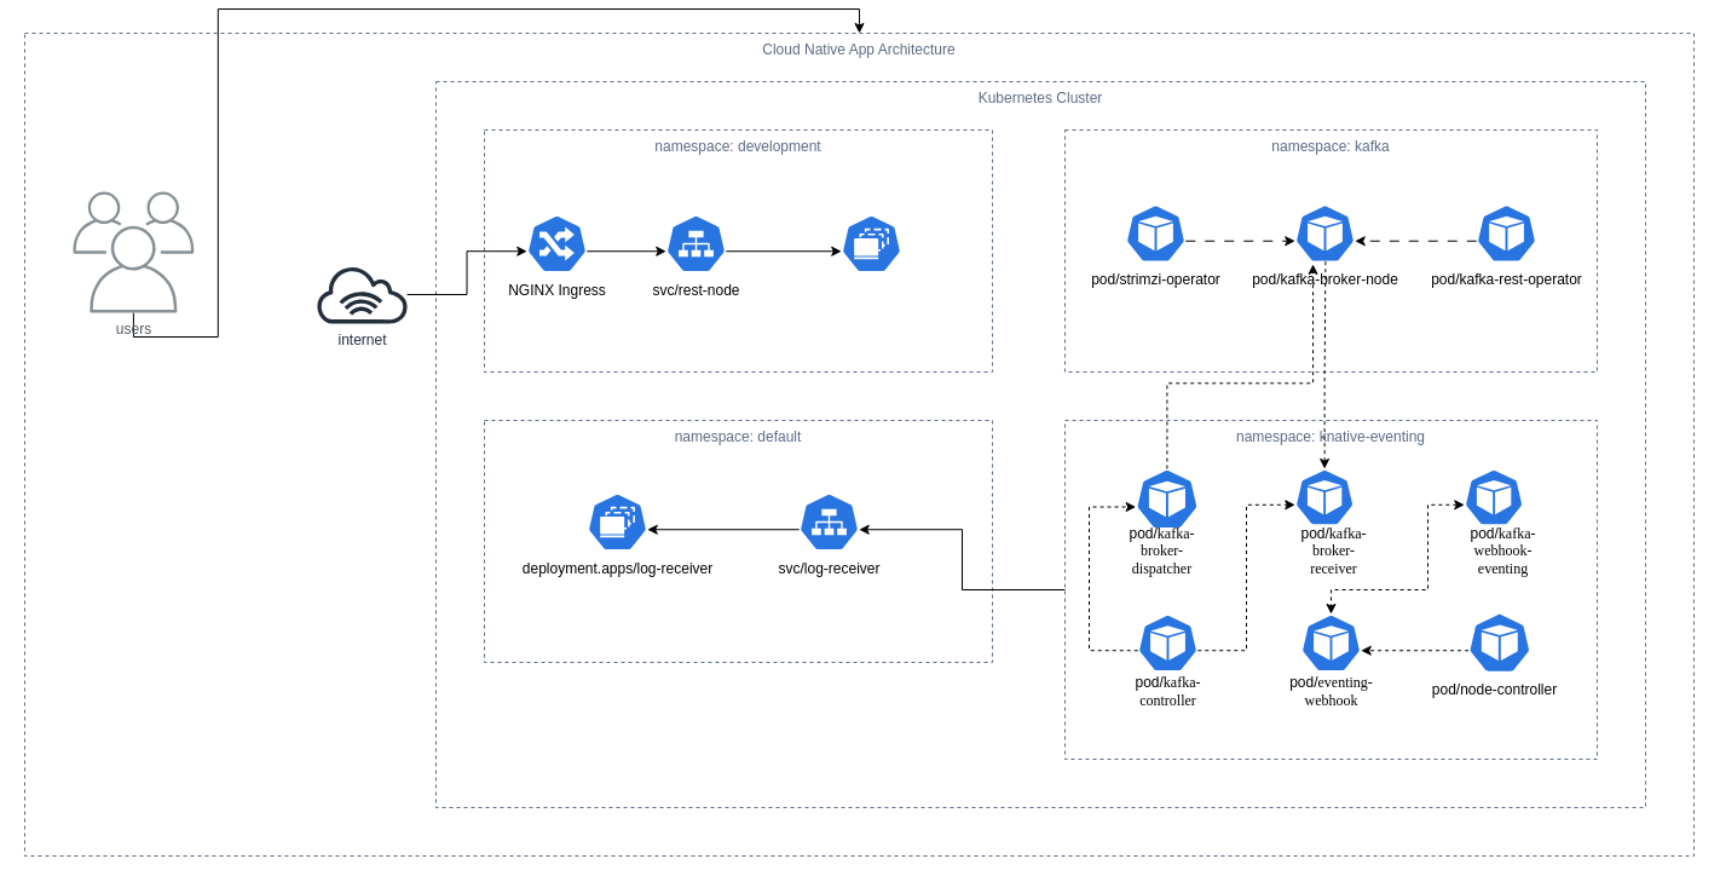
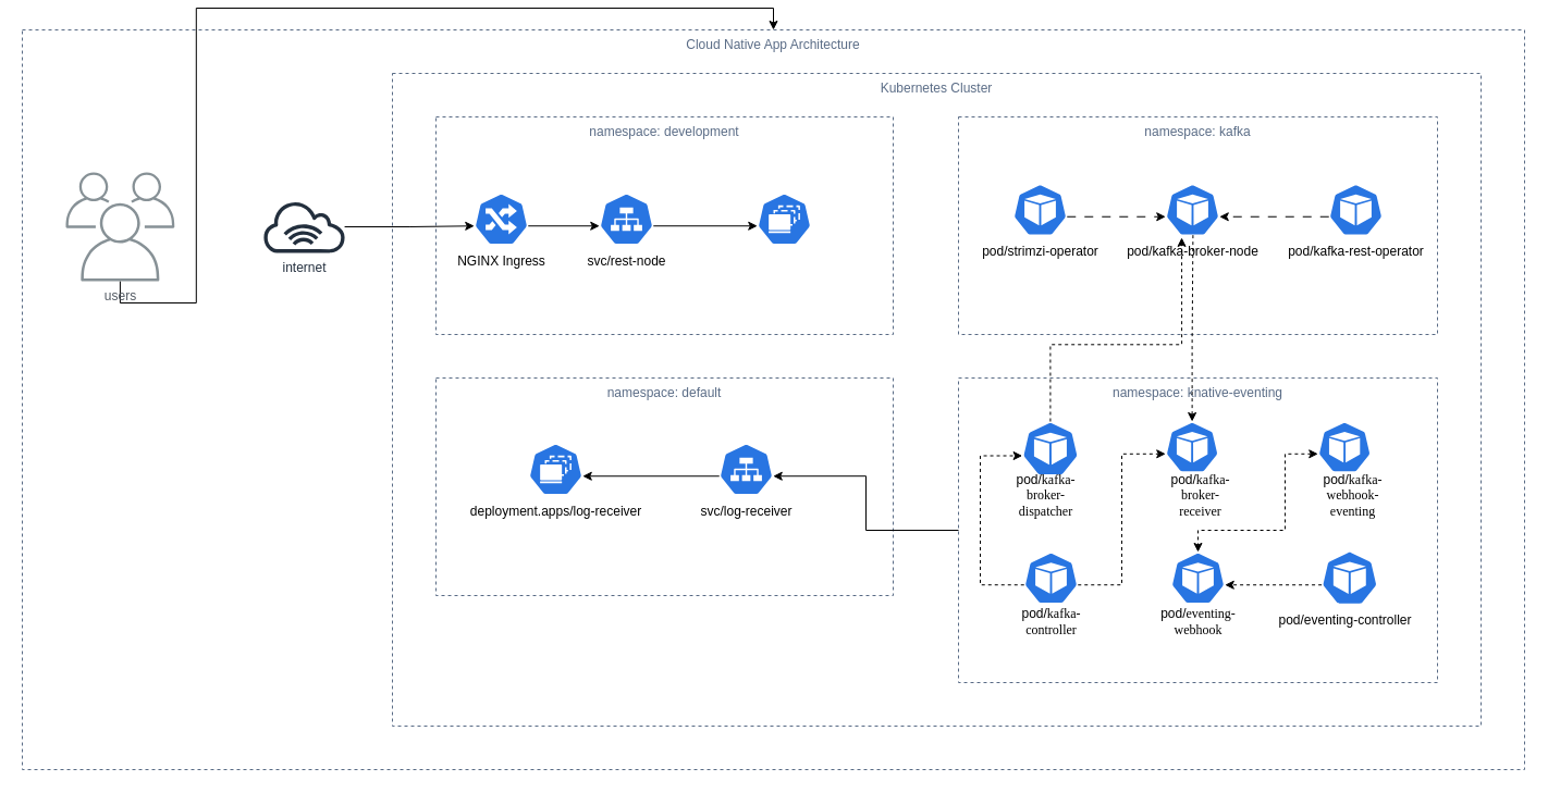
  <mxCell id="0" />
  <mxCell id="1" parent="0" />
  <mxCell id="2" value="Cloud Native App Architecture" style="fillColor=none;strokeColor=#5A6C86;dashed=1;verticalAlign=top;fontStyle=0;fontColor=#5A6C86;whiteSpace=wrap;html=1;" parent="1" vertex="1"><mxGeometry x="20" y="20" width="1380" height="680" as="geometry" /></mxCell>
  <mxCell id="3" style="edgeStyle=orthogonalEdgeStyle;rounded=0;orthogonalLoop=1;jettySize=auto;html=1;" parent="1" source="4" target="2" edge="1"><mxGeometry relative="1" as="geometry" /></mxCell>
  <mxCell id="4" value="users" style="sketch=0;outlineConnect=0;gradientColor=none;fontColor=#545B64;strokeColor=none;fillColor=#879196;dashed=0;verticalLabelPosition=bottom;verticalAlign=top;align=center;html=1;fontSize=12;fontStyle=0;aspect=fixed;shape=mxgraph.aws4.illustration_users;pointerEvents=1" parent="1" vertex="1"><mxGeometry x="59.9" y="151" width="100" height="100" as="geometry" /></mxCell>
  <mxCell id="5" value="Kubernetes Cluster" style="fillColor=none;strokeColor=#5A6C86;dashed=1;verticalAlign=top;fontStyle=0;fontColor=#5A6C86;whiteSpace=wrap;html=1;" parent="1" vertex="1"><mxGeometry x="360" y="60" width="1000" height="600" as="geometry" /></mxCell>
- <mxCell id="6" value="internet" style="sketch=0;outlineConnect=0;fontColor=#232F3E;gradientColor=none;fillColor=#232F3D;strokeColor=none;dashed=0;verticalLabelPosition=bottom;verticalAlign=top;align=center;html=1;fontSize=12;fontStyle=0;aspect=fixed;pointerEvents=1;shape=mxgraph.aws4.internet_alt1;" parent="1" vertex="1"><mxGeometry x="260" y="212" width="78" height="48" as="geometry" /></mxCell>
+ <mxCell id="6" value="internet" style="sketch=0;outlineConnect=0;fontColor=#232F3E;gradientColor=none;fillColor=#232F3D;strokeColor=none;dashed=0;verticalLabelPosition=bottom;verticalAlign=top;align=center;html=1;fontSize=12;fontStyle=0;aspect=fixed;pointerEvents=1;shape=mxgraph.aws4.internet_alt1;" parent="1" vertex="1"><mxGeometry x="240" y="177" width="78" height="48" as="geometry" /></mxCell>
  <mxCell id="7" value="namespace: development" style="fillColor=none;strokeColor=#5A6C86;dashed=1;verticalAlign=top;fontStyle=0;fontColor=#5A6C86;whiteSpace=wrap;html=1;" parent="1" vertex="1"><mxGeometry x="400" y="100" width="420" height="200" as="geometry" /></mxCell>
  <mxCell id="8" value="" style="group" parent="1" vertex="1" connectable="0"><mxGeometry x="410" y="170" width="100" height="78" as="geometry" /></mxCell>
  <mxCell id="9" value="" style="aspect=fixed;sketch=0;html=1;dashed=0;whitespace=wrap;fillColor=#2875E2;strokeColor=#ffffff;points=[[0.005,0.63,0],[0.1,0.2,0],[0.9,0.2,0],[0.5,0,0],[0.995,0.63,0],[0.72,0.99,0],[0.5,1,0],[0.28,0.99,0]];shape=mxgraph.kubernetes.icon2;prIcon=ing" parent="8" vertex="1"><mxGeometry x="25" width="50" height="48" as="geometry" /></mxCell>
  <mxCell id="10" value="NGINX Ingress" style="text;html=1;align=center;verticalAlign=middle;resizable=0;points=[];autosize=1;strokeColor=none;fillColor=none;" parent="8" vertex="1"><mxGeometry y="48" width="100" height="30" as="geometry" /></mxCell>
  <mxCell id="11" style="edgeStyle=orthogonalEdgeStyle;rounded=0;orthogonalLoop=1;jettySize=auto;html=1;entryX=0.005;entryY=0.63;entryDx=0;entryDy=0;entryPerimeter=0;" parent="1" source="6" target="9" edge="1"><mxGeometry relative="1" as="geometry" /></mxCell>
  <mxCell id="12" value="" style="group" parent="1" vertex="1" connectable="0"><mxGeometry x="520" y="170" width="110" height="78" as="geometry" /></mxCell>
  <mxCell id="13" value="" style="aspect=fixed;sketch=0;html=1;dashed=0;whitespace=wrap;fillColor=#2875E2;strokeColor=#ffffff;points=[[0.005,0.63,0],[0.1,0.2,0],[0.9,0.2,0],[0.5,0,0],[0.995,0.63,0],[0.72,0.99,0],[0.5,1,0],[0.28,0.99,0]];shape=mxgraph.kubernetes.icon2;prIcon=svc" parent="12" vertex="1"><mxGeometry x="30" width="50" height="48" as="geometry" /></mxCell>
  <mxCell id="14" value="svc/rest-node" style="text;html=1;align=center;verticalAlign=middle;resizable=0;points=[];autosize=1;strokeColor=none;fillColor=none;" parent="12" vertex="1"><mxGeometry y="48" width="110" height="30" as="geometry" /></mxCell>
  <mxCell id="15" value="" style="group" parent="1" vertex="1" connectable="0"><mxGeometry x="630" y="170" width="180" height="78" as="geometry" /></mxCell>
  <mxCell id="16" value="" style="aspect=fixed;sketch=0;html=1;dashed=0;whitespace=wrap;fillColor=#2875E2;strokeColor=#ffffff;points=[[0.005,0.63,0],[0.1,0.2,0],[0.9,0.2,0],[0.5,0,0],[0.995,0.63,0],[0.72,0.99,0],[0.5,1,0],[0.28,0.99,0]];shape=mxgraph.kubernetes.icon2;prIcon=ds" parent="15" vertex="1"><mxGeometry x="65" width="50" height="48" as="geometry" /></mxCell>
  <mxCell id="17" value="namespace: default" style="fillColor=none;strokeColor=#5A6C86;dashed=1;verticalAlign=top;fontStyle=0;fontColor=#5A6C86;whiteSpace=wrap;html=1;" parent="1" vertex="1"><mxGeometry x="400" y="340" width="420" height="200" as="geometry" /></mxCell>
  <mxCell id="18" value="" style="group" parent="1" vertex="1" connectable="0"><mxGeometry x="420" y="400" width="180" height="78" as="geometry" /></mxCell>
  <mxCell id="19" value="" style="aspect=fixed;sketch=0;html=1;dashed=0;whitespace=wrap;fillColor=#2875E2;strokeColor=#ffffff;points=[[0.005,0.63,0],[0.1,0.2,0],[0.9,0.2,0],[0.5,0,0],[0.995,0.63,0],[0.72,0.99,0],[0.5,1,0],[0.28,0.99,0]];shape=mxgraph.kubernetes.icon2;prIcon=ds" parent="18" vertex="1"><mxGeometry x="65" width="50" height="48" as="geometry" /></mxCell>
  <mxCell id="20" value="deployment.apps/log-receiver" style="text;html=1;align=center;verticalAlign=middle;resizable=0;points=[];autosize=1;strokeColor=none;fillColor=none;" parent="18" vertex="1"><mxGeometry y="48" width="180" height="30" as="geometry" /></mxCell>
  <mxCell id="21" style="edgeStyle=orthogonalEdgeStyle;rounded=0;orthogonalLoop=1;jettySize=auto;html=1;exitX=0.995;exitY=0.63;exitDx=0;exitDy=0;exitPerimeter=0;entryX=0.005;entryY=0.63;entryDx=0;entryDy=0;entryPerimeter=0;" parent="1" source="9" target="13" edge="1"><mxGeometry relative="1" as="geometry" /></mxCell>
  <mxCell id="22" style="edgeStyle=orthogonalEdgeStyle;rounded=0;orthogonalLoop=1;jettySize=auto;html=1;exitX=0.995;exitY=0.63;exitDx=0;exitDy=0;exitPerimeter=0;entryX=0.005;entryY=0.63;entryDx=0;entryDy=0;entryPerimeter=0;" parent="1" source="13" target="16" edge="1"><mxGeometry relative="1" as="geometry" /></mxCell>
  <mxCell id="23" value="" style="group" parent="1" vertex="1" connectable="0"><mxGeometry x="630" y="400" width="110" height="78" as="geometry" /></mxCell>
  <mxCell id="24" value="" style="aspect=fixed;sketch=0;html=1;dashed=0;whitespace=wrap;fillColor=#2875E2;strokeColor=#ffffff;points=[[0.005,0.63,0],[0.1,0.2,0],[0.9,0.2,0],[0.5,0,0],[0.995,0.63,0],[0.72,0.99,0],[0.5,1,0],[0.28,0.99,0]];shape=mxgraph.kubernetes.icon2;prIcon=svc" parent="23" vertex="1"><mxGeometry x="30" width="50" height="48" as="geometry" /></mxCell>
  <mxCell id="25" value="svc/log-receiver" style="text;html=1;align=center;verticalAlign=middle;resizable=0;points=[];autosize=1;strokeColor=none;fillColor=none;" parent="23" vertex="1"><mxGeometry y="48" width="110" height="30" as="geometry" /></mxCell>
  <mxCell id="26" style="edgeStyle=orthogonalEdgeStyle;rounded=0;orthogonalLoop=1;jettySize=auto;html=1;exitX=0.005;exitY=0.63;exitDx=0;exitDy=0;exitPerimeter=0;entryX=0.995;entryY=0.63;entryDx=0;entryDy=0;entryPerimeter=0;" parent="1" source="24" target="19" edge="1"><mxGeometry relative="1" as="geometry" /></mxCell>
  <mxCell id="27" value="namespace:&amp;nbsp;knative-eventing" style="fillColor=none;strokeColor=#5A6C86;dashed=1;verticalAlign=top;fontStyle=0;fontColor=#5A6C86;whiteSpace=wrap;html=1;" parent="1" vertex="1"><mxGeometry x="880" y="340" width="440" height="280" as="geometry" /></mxCell>
  <mxCell id="28" value="namespace: kafka" style="fillColor=none;strokeColor=#5A6C86;dashed=1;verticalAlign=top;fontStyle=0;fontColor=#5A6C86;whiteSpace=wrap;html=1;" parent="1" vertex="1"><mxGeometry x="880" y="100" width="440" height="200" as="geometry" /></mxCell>
  <mxCell id="29" value="" style="group" parent="1" vertex="1" connectable="0"><mxGeometry x="880" y="161.5" width="150" height="77" as="geometry" /></mxCell>
  <mxCell id="30" value="" style="aspect=fixed;sketch=0;html=1;dashed=0;whitespace=wrap;fillColor=#2875E2;strokeColor=#ffffff;points=[[0.005,0.63,0],[0.1,0.2,0],[0.9,0.2,0],[0.5,0,0],[0.995,0.63,0],[0.72,0.99,0],[0.5,1,0],[0.28,0.99,0]];shape=mxgraph.kubernetes.icon2;prIcon=pod" parent="29" vertex="1"><mxGeometry x="50" width="50" height="48" as="geometry" /></mxCell>
  <mxCell id="31" value="pod/strimzi-operator" style="text;html=1;align=center;verticalAlign=middle;resizable=0;points=[];autosize=1;strokeColor=none;fillColor=none;" parent="29" vertex="1"><mxGeometry x="10" y="47" width="130" height="30" as="geometry" /></mxCell>
  <mxCell id="32" value="" style="group" parent="1" vertex="1" connectable="0"><mxGeometry x="1020" y="161.5" width="150" height="77" as="geometry" /></mxCell>
  <mxCell id="33" value="" style="aspect=fixed;sketch=0;html=1;dashed=0;whitespace=wrap;fillColor=#2875E2;strokeColor=#ffffff;points=[[0.005,0.63,0],[0.1,0.2,0],[0.9,0.2,0],[0.5,0,0],[0.995,0.63,0],[0.72,0.99,0],[0.5,1,0],[0.28,0.99,0]];shape=mxgraph.kubernetes.icon2;prIcon=pod" parent="32" vertex="1"><mxGeometry x="50" width="50" height="48" as="geometry" /></mxCell>
  <mxCell id="34" value="pod/kafka-broker-node" style="text;html=1;align=center;verticalAlign=middle;resizable=0;points=[];autosize=1;strokeColor=none;fillColor=none;" parent="32" vertex="1"><mxGeometry x="5" y="47" width="140" height="30" as="geometry" /></mxCell>
  <mxCell id="35" value="" style="group" parent="1" vertex="1" connectable="0"><mxGeometry x="1170" y="161.5" width="155" height="77" as="geometry" /></mxCell>
  <mxCell id="36" value="" style="aspect=fixed;sketch=0;html=1;dashed=0;whitespace=wrap;fillColor=#2875E2;strokeColor=#ffffff;points=[[0.005,0.63,0],[0.1,0.2,0],[0.9,0.2,0],[0.5,0,0],[0.995,0.63,0],[0.72,0.99,0],[0.5,1,0],[0.28,0.99,0]];shape=mxgraph.kubernetes.icon2;prIcon=pod" parent="35" vertex="1"><mxGeometry x="50" width="50" height="48" as="geometry" /></mxCell>
  <mxCell id="37" value="pod/kafka-rest-operator" style="text;html=1;align=center;verticalAlign=middle;resizable=0;points=[];autosize=1;strokeColor=none;fillColor=none;" parent="35" vertex="1"><mxGeometry x="-5" y="47" width="160" height="30" as="geometry" /></mxCell>
  <mxCell id="38" style="edgeStyle=orthogonalEdgeStyle;rounded=0;orthogonalLoop=1;jettySize=auto;html=1;exitX=0.995;exitY=0.63;exitDx=0;exitDy=0;exitPerimeter=0;entryX=0.005;entryY=0.63;entryDx=0;entryDy=0;entryPerimeter=0;dashed=1;dashPattern=8 8;" parent="1" source="30" target="33" edge="1"><mxGeometry relative="1" as="geometry" /></mxCell>
  <mxCell id="39" style="edgeStyle=orthogonalEdgeStyle;rounded=0;orthogonalLoop=1;jettySize=auto;html=1;exitX=0.005;exitY=0.63;exitDx=0;exitDy=0;exitPerimeter=0;entryX=0.995;entryY=0.63;entryDx=0;entryDy=0;entryPerimeter=0;dashed=1;dashPattern=8 8;" parent="1" source="36" target="33" edge="1"><mxGeometry relative="1" as="geometry" /></mxCell>
  <mxCell id="40" value="" style="group" parent="1" vertex="1" connectable="0"><mxGeometry x="880" y="380" width="160" height="87" as="geometry" /></mxCell>
  <mxCell id="41" value="" style="aspect=fixed;sketch=0;html=1;dashed=0;whitespace=wrap;fillColor=#2875E2;strokeColor=#ffffff;points=[[0.005,0.63,0],[0.1,0.2,0],[0.9,0.2,0],[0.5,0,0],[0.995,0.63,0],[0.72,0.99,0],[0.5,1,0],[0.28,0.99,0]];shape=mxgraph.kubernetes.icon2;prIcon=pod" parent="40" vertex="1"><mxGeometry x="58.38" width="52.08" height="50" as="geometry" /></mxCell>
  <mxCell id="42" value="pod/&lt;span style=&quot;font-variant-ligatures: no-common-ligatures; font-family: &amp;quot;FiraCode Nerd Font&amp;quot;; text-align: start; text-wrap: wrap; background-color: initial;&quot;&gt;kafka-broker-dispatcher&lt;/span&gt;" style="text;html=1;align=center;verticalAlign=middle;resizable=0;points=[];autosize=1;strokeColor=none;fillColor=none;" parent="40" vertex="1"><mxGeometry x="-30.27" y="53.104" width="220" height="30" as="geometry" /></mxCell>
  <mxCell id="43" value="" style="group" parent="1" vertex="1" connectable="0"><mxGeometry x="1020" y="380" width="160" height="87" as="geometry" /></mxCell>
  <mxCell id="44" value="" style="aspect=fixed;sketch=0;html=1;dashed=0;whitespace=wrap;fillColor=#2875E2;strokeColor=#ffffff;points=[[0.005,0.63,0],[0.1,0.2,0],[0.9,0.2,0],[0.5,0,0],[0.995,0.63,0],[0.72,0.99,0],[0.5,1,0],[0.28,0.99,0]];shape=mxgraph.kubernetes.icon2;prIcon=pod" parent="43" vertex="1"><mxGeometry x="50" width="49.25" height="47.28" as="geometry" /></mxCell>
  <mxCell id="45" value="pod/&lt;span style=&quot;font-variant-ligatures: no-common-ligatures; font-family: &amp;quot;FiraCode Nerd Font&amp;quot;; text-align: start; text-wrap: wrap; background-color: initial;&quot;&gt;kafka-broker-receiver&lt;/span&gt;" style="text;html=1;align=center;verticalAlign=middle;resizable=0;points=[];autosize=1;strokeColor=none;fillColor=none;" parent="43" vertex="1"><mxGeometry x="-18.045" y="53.104" width="200" height="30" as="geometry" /></mxCell>
  <mxCell id="46" value="" style="group" parent="1" vertex="1" connectable="0"><mxGeometry x="1160" y="498.83" width="160" height="80" as="geometry" /></mxCell>
  <mxCell id="47" value="" style="aspect=fixed;sketch=0;html=1;dashed=0;whitespace=wrap;fillColor=#2875E2;strokeColor=#ffffff;points=[[0.005,0.63,0],[0.1,0.2,0],[0.9,0.2,0],[0.5,0,0],[0.995,0.63,0],[0.72,0.99,0],[0.5,1,0],[0.28,0.99,0]];shape=mxgraph.kubernetes.icon2;prIcon=pod" parent="46" vertex="1"><mxGeometry x="53.333" width="51.948" height="49.87" as="geometry" /></mxCell>
- <mxCell id="48" value="pod/node-controller" style="text;html=1;align=center;verticalAlign=middle;resizable=0;points=[];autosize=1;strokeColor=none;fillColor=none;" parent="46" vertex="1"><mxGeometry y="48.831" width="150" height="30" as="geometry" /></mxCell>
+ <mxCell id="48" value="pod/eventing-controller" style="text;html=1;align=center;verticalAlign=middle;resizable=0;points=[];autosize=1;strokeColor=none;fillColor=none;" parent="46" vertex="1"><mxGeometry y="48.831" width="150" height="30" as="geometry" /></mxCell>
  <mxCell id="49" style="edgeStyle=orthogonalEdgeStyle;rounded=0;orthogonalLoop=1;jettySize=auto;html=1;exitX=0.005;exitY=0.63;exitDx=0;exitDy=0;exitPerimeter=0;entryX=0.995;entryY=0.63;entryDx=0;entryDy=0;entryPerimeter=0;dashed=1;" parent="1" source="47" target="51" edge="1"><mxGeometry relative="1" as="geometry" /></mxCell>
  <mxCell id="50" value="" style="group" parent="1" vertex="1" connectable="0"><mxGeometry x="1015" y="500" width="170" height="78.831" as="geometry" /></mxCell>
  <mxCell id="51" value="" style="aspect=fixed;sketch=0;html=1;dashed=0;whitespace=wrap;fillColor=#2875E2;strokeColor=#ffffff;points=[[0.005,0.63,0],[0.1,0.2,0],[0.9,0.2,0],[0.5,0,0],[0.995,0.63,0],[0.72,0.99,0],[0.5,1,0],[0.28,0.99,0]];shape=mxgraph.kubernetes.icon2;prIcon=pod" parent="50" vertex="1"><mxGeometry x="60" width="50" height="48" as="geometry" /></mxCell>
  <mxCell id="52" value="pod/&lt;span style=&quot;font-variant-ligatures: no-common-ligatures; font-family: &amp;quot;FiraCode Nerd Font&amp;quot;; text-align: start; text-wrap: wrap; background-color: initial;&quot;&gt;eventing-webhook&lt;/span&gt;" style="text;html=1;align=center;verticalAlign=middle;resizable=0;points=[];autosize=1;strokeColor=none;fillColor=none;" parent="50" vertex="1"><mxGeometry y="48.831" width="170" height="30" as="geometry" /></mxCell>
  <mxCell id="53" value="" style="group" parent="1" vertex="1" connectable="0"><mxGeometry x="880" y="500" width="170" height="78.831" as="geometry" /></mxCell>
  <mxCell id="54" value="" style="aspect=fixed;sketch=0;html=1;dashed=0;whitespace=wrap;fillColor=#2875E2;strokeColor=#ffffff;points=[[0.005,0.63,0],[0.1,0.2,0],[0.9,0.2,0],[0.5,0,0],[0.995,0.63,0],[0.72,0.99,0],[0.5,1,0],[0.28,0.99,0]];shape=mxgraph.kubernetes.icon2;prIcon=pod" parent="53" vertex="1"><mxGeometry x="60" width="50" height="48" as="geometry" /></mxCell>
  <mxCell id="55" value="pod/&lt;span style=&quot;font-variant-ligatures: no-common-ligatures; font-family: &amp;quot;FiraCode Nerd Font&amp;quot;; text-align: start; text-wrap: wrap; background-color: initial;&quot;&gt;kafka-controller&lt;/span&gt;" style="text;html=1;align=center;verticalAlign=middle;resizable=0;points=[];autosize=1;strokeColor=none;fillColor=none;" parent="53" vertex="1"><mxGeometry y="48.831" width="170" height="30" as="geometry" /></mxCell>
  <mxCell id="56" style="edgeStyle=orthogonalEdgeStyle;rounded=0;orthogonalLoop=1;jettySize=auto;html=1;exitX=0.995;exitY=0.63;exitDx=0;exitDy=0;exitPerimeter=0;entryX=0.005;entryY=0.63;entryDx=0;entryDy=0;entryPerimeter=0;dashed=1;" parent="1" source="54" target="44" edge="1"><mxGeometry relative="1" as="geometry" /></mxCell>
  <mxCell id="57" style="edgeStyle=orthogonalEdgeStyle;rounded=0;orthogonalLoop=1;jettySize=auto;html=1;exitX=0.005;exitY=0.63;exitDx=0;exitDy=0;exitPerimeter=0;entryX=0.005;entryY=0.63;entryDx=0;entryDy=0;entryPerimeter=0;dashed=1;" parent="1" source="54" target="41" edge="1"><mxGeometry relative="1" as="geometry"><Array as="points"><mxPoint x="900" y="530" /><mxPoint x="900" y="412" /></Array></mxGeometry></mxCell>
  <mxCell id="58" value="" style="group" parent="1" vertex="1" connectable="0"><mxGeometry x="1160" y="380" width="186.955" height="87" as="geometry" /></mxCell>
  <mxCell id="59" value="" style="aspect=fixed;sketch=0;html=1;dashed=0;whitespace=wrap;fillColor=#2875E2;strokeColor=#ffffff;points=[[0.005,0.63,0],[0.1,0.2,0],[0.9,0.2,0],[0.5,0,0],[0.995,0.63,0],[0.72,0.99,0],[0.5,1,0],[0.28,0.99,0]];shape=mxgraph.kubernetes.icon2;prIcon=pod" parent="58" vertex="1"><mxGeometry x="50" width="49.25" height="47.28" as="geometry" /></mxCell>
  <mxCell id="60" value="pod/&lt;span style=&quot;font-variant-ligatures: no-common-ligatures; font-family: &amp;quot;FiraCode Nerd Font&amp;quot;; text-align: start; text-wrap: wrap; background-color: initial;&quot;&gt;kafka-webhook-eventing&lt;/span&gt;" style="text;html=1;align=center;verticalAlign=middle;resizable=0;points=[];autosize=1;strokeColor=none;fillColor=none;" parent="58" vertex="1"><mxGeometry x="-23.045" y="53.104" width="210" height="30" as="geometry" /></mxCell>
  <mxCell id="61" style="edgeStyle=orthogonalEdgeStyle;rounded=0;orthogonalLoop=1;jettySize=auto;html=1;exitX=0.005;exitY=0.63;exitDx=0;exitDy=0;exitPerimeter=0;entryX=0.5;entryY=0;entryDx=0;entryDy=0;entryPerimeter=0;dashed=1;startArrow=classic;startFill=1;" parent="1" source="59" target="51" edge="1"><mxGeometry relative="1" as="geometry"><Array as="points"><mxPoint x="1180" y="410" /><mxPoint x="1180" y="480" /><mxPoint x="1100" y="480" /></Array></mxGeometry></mxCell>
  <mxCell id="62" style="edgeStyle=orthogonalEdgeStyle;rounded=0;orthogonalLoop=1;jettySize=auto;html=1;exitX=0.5;exitY=0;exitDx=0;exitDy=0;exitPerimeter=0;entryX=0.503;entryY=-0.07;entryDx=0;entryDy=0;entryPerimeter=0;dashed=1;startArrow=classic;startFill=1;endArrow=none;endFill=0;" parent="1" source="44" target="34" edge="1"><mxGeometry relative="1" as="geometry" /></mxCell>
  <mxCell id="63" style="edgeStyle=orthogonalEdgeStyle;rounded=0;orthogonalLoop=1;jettySize=auto;html=1;exitX=0.5;exitY=0;exitDx=0;exitDy=0;exitPerimeter=0;entryX=0.429;entryY=0.081;entryDx=0;entryDy=0;entryPerimeter=0;dashed=1;" parent="1" source="41" target="34" edge="1"><mxGeometry relative="1" as="geometry" /></mxCell>
  <mxCell id="64" style="edgeStyle=orthogonalEdgeStyle;rounded=0;orthogonalLoop=1;jettySize=auto;html=1;entryX=0.995;entryY=0.63;entryDx=0;entryDy=0;entryPerimeter=0;" parent="1" source="27" target="24" edge="1"><mxGeometry relative="1" as="geometry" /></mxCell>
